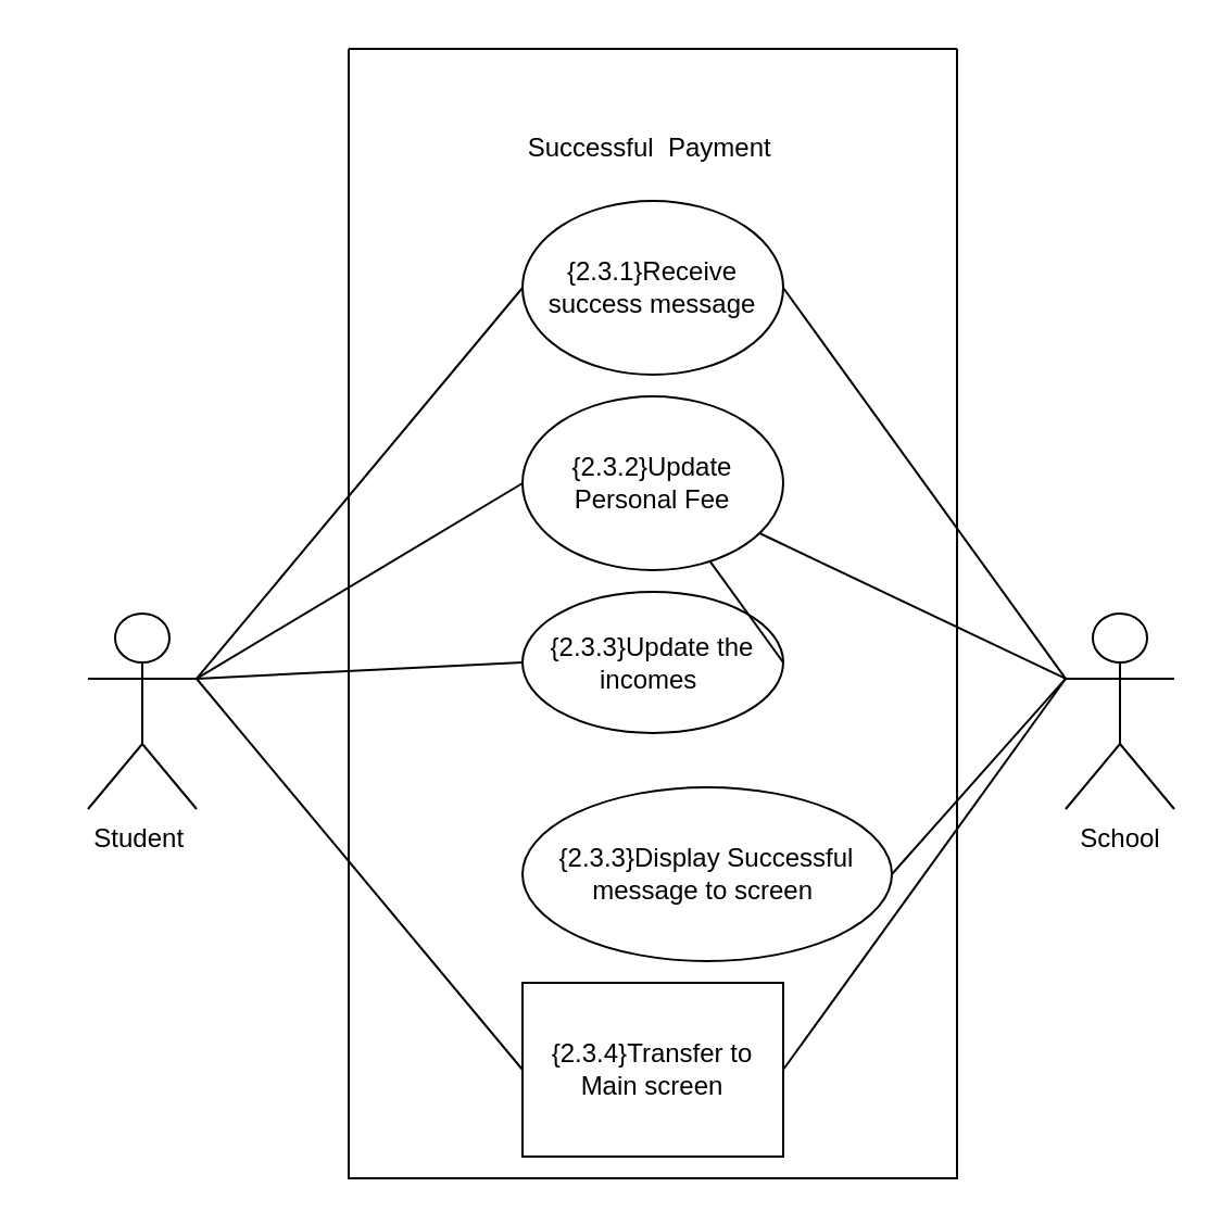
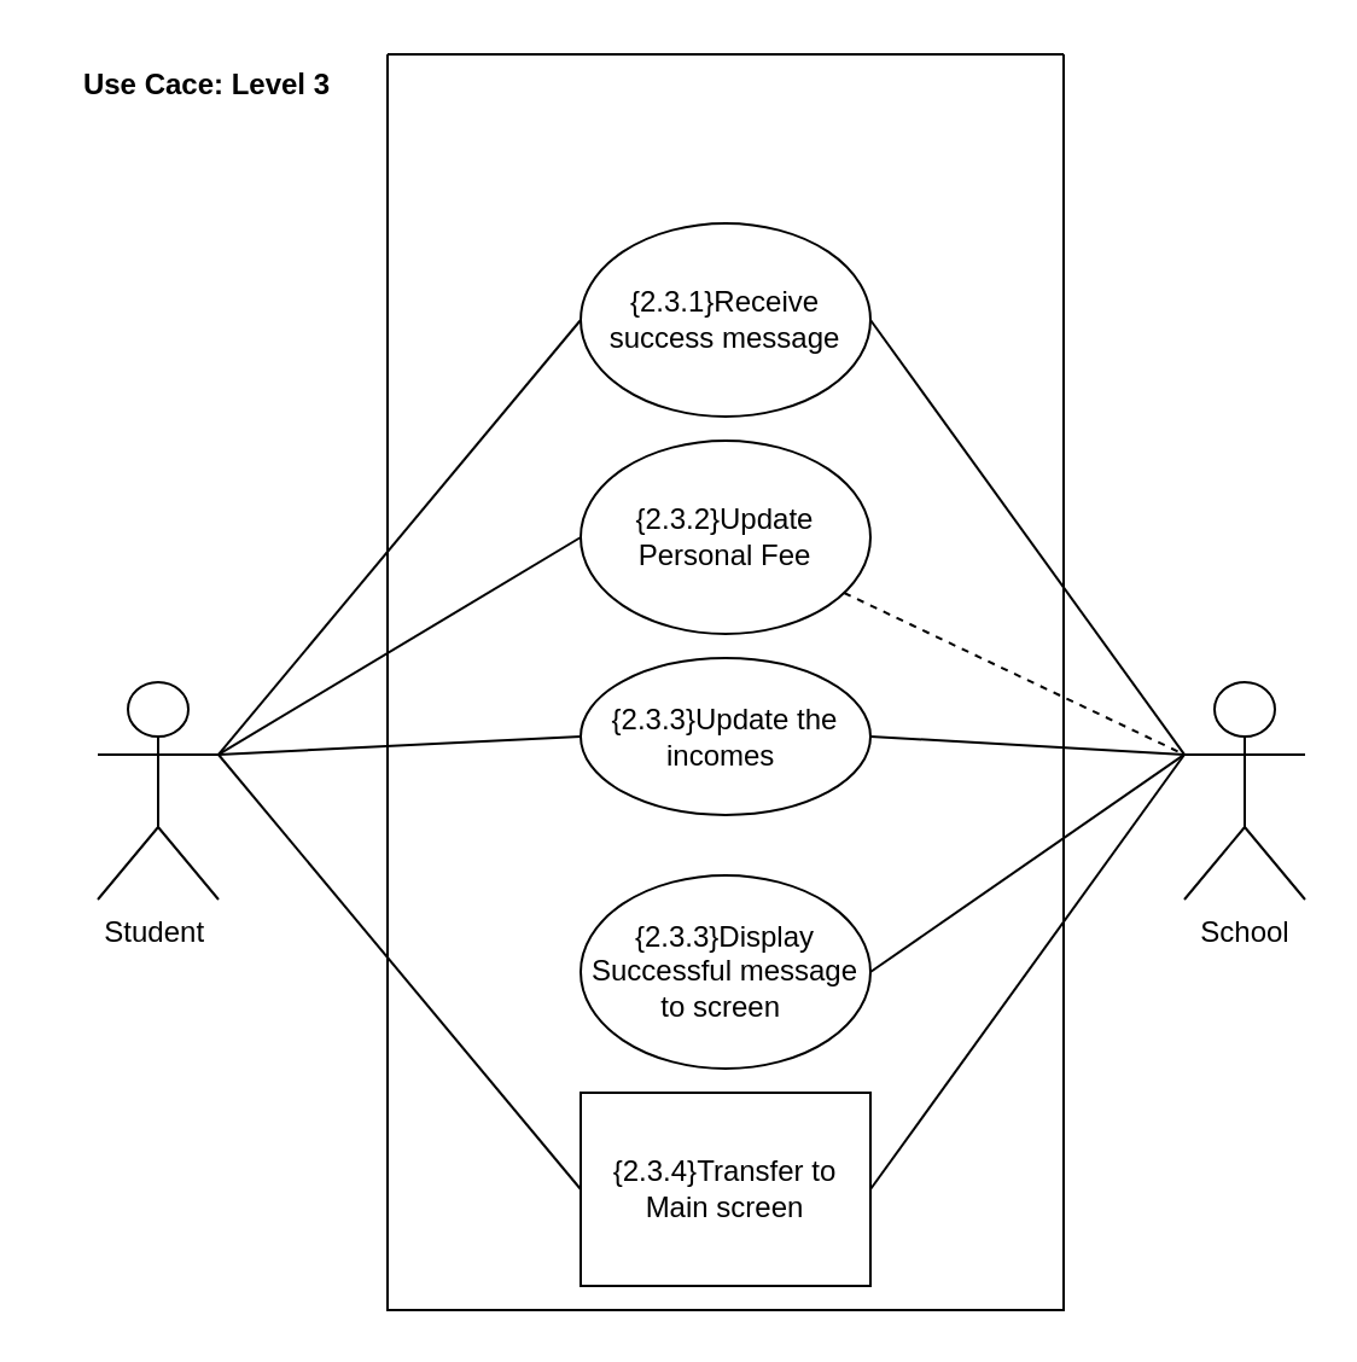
  <mxCell id="0" />
  <mxCell id="1" parent="0" />
  <mxCell id="2" value="" style="swimlane;startSize=0;" vertex="1" parent="1"><mxGeometry x="160" y="22" width="280" height="520" as="geometry" /></mxCell>
  <mxCell id="3" value="&lt;span style=&quot;border-color: var(--border-color);&quot;&gt;{2.3.1}Receive success message&lt;/span&gt;" style="ellipse;whiteSpace=wrap;html=1;" vertex="1" parent="2"><mxGeometry x="80" y="70" width="120" height="80" as="geometry" /></mxCell>
  <mxCell id="4" value="{2.3.2}Update Personal Fee" style="ellipse;whiteSpace=wrap;html=1;" vertex="1" parent="2"><mxGeometry x="80" y="160" width="120" height="80" as="geometry" /></mxCell>
  <mxCell id="5" value="{2.3.3}Update the incomes&amp;nbsp;" style="ellipse;whiteSpace=wrap;html=1;" vertex="1" parent="2"><mxGeometry x="80" y="250" width="120" height="65" as="geometry" /></mxCell>
- <mxCell id="6" value="{2.3.3}Display Successful message to screen&amp;nbsp;" style="ellipse;whiteSpace=wrap;html=1;" vertex="1" parent="2"><mxGeometry x="80" y="340" width="170" height="80" as="geometry" /></mxCell>
- <mxCell id="7" value="Successful&amp;nbsp; Payment&amp;nbsp;" style="text;html=1;align=center;verticalAlign=middle;resizable=0;points=[];autosize=1;strokeColor=none;fillColor=none;" vertex="1" parent="2"><mxGeometry x="70" y="31" width="140" height="30" as="geometry" /></mxCell>
+ <mxCell id="6" value="{2.3.3}Display Successful message to screen&amp;nbsp;" style="ellipse;whiteSpace=wrap;html=1;" vertex="1" parent="2"><mxGeometry x="80" y="340" width="120" height="80" as="geometry" /></mxCell>
  <mxCell id="8" value="{2.3.4}Transfer to Main screen" style="whiteSpace=wrap;html=1;rounded=0;" vertex="1" parent="2"><mxGeometry x="80" y="430" width="120" height="80" as="geometry" /></mxCell>
  <mxCell id="9" value="Student&amp;nbsp;" style="shape=umlActor;verticalLabelPosition=bottom;verticalAlign=top;html=1;outlineConnect=0;" vertex="1" parent="1"><mxGeometry x="40" y="282" width="50" height="90" as="geometry" /></mxCell>
  <mxCell id="10" value="School" style="shape=umlActor;verticalLabelPosition=bottom;verticalAlign=top;html=1;outlineConnect=0;" vertex="1" parent="1"><mxGeometry x="490" y="282" width="50" height="90" as="geometry" /></mxCell>
  <mxCell id="11" value="" style="endArrow=none;html=1;rounded=0;entryX=0;entryY=0.5;entryDx=0;entryDy=0;exitX=1;exitY=0.333;exitDx=0;exitDy=0;exitPerimeter=0;" edge="1" parent="1" source="9" target="3"><mxGeometry width="50" height="50" relative="1" as="geometry"><mxPoint x="90" y="212" as="sourcePoint" /><mxPoint x="140" y="162" as="targetPoint" /></mxGeometry></mxCell>
  <mxCell id="12" value="" style="endArrow=none;html=1;rounded=0;exitX=1;exitY=0.333;exitDx=0;exitDy=0;exitPerimeter=0;entryX=0;entryY=0.5;entryDx=0;entryDy=0;" edge="1" parent="1" source="9" target="5"><mxGeometry width="50" height="50" relative="1" as="geometry"><mxPoint x="310" y="382" as="sourcePoint" /><mxPoint x="360" y="332" as="targetPoint" /></mxGeometry></mxCell>
  <mxCell id="13" value="" style="endArrow=none;html=1;rounded=0;exitX=1;exitY=0.333;exitDx=0;exitDy=0;exitPerimeter=0;entryX=0;entryY=0.5;entryDx=0;entryDy=0;" edge="1" parent="1" source="9" target="4"><mxGeometry width="50" height="50" relative="1" as="geometry"><mxPoint x="310" y="382" as="sourcePoint" /><mxPoint x="360" y="332" as="targetPoint" /></mxGeometry></mxCell>
- <mxCell id="14" value="" style="endArrow=none;html=1;rounded=0;entryX=0;entryY=0.333;entryDx=0;entryDy=0;entryPerimeter=0;" edge="1" parent="1" source="4" target="10"><mxGeometry width="50" height="50" relative="1" as="geometry"><mxPoint x="310" y="382" as="sourcePoint" /><mxPoint x="360" y="332" as="targetPoint" /></mxGeometry></mxCell>
- <mxCell id="15" value="" style="endArrow=none;html=1;rounded=0;exitX=1;exitY=0.5;exitDx=0;exitDy=0;" edge="1" parent="1" source="5" target="4"><mxGeometry width="50" height="50" relative="1" as="geometry"><mxPoint x="310" y="382" as="sourcePoint" /><mxPoint x="360" y="332" as="targetPoint" /></mxGeometry></mxCell>
+ <mxCell id="14" value="" style="endArrow=none;html=1;rounded=0;entryX=0;entryY=0.333;entryDx=0;entryDy=0;entryPerimeter=0;dashed=1;" edge="1" parent="1" source="4" target="10"><mxGeometry width="50" height="50" relative="1" as="geometry"><mxPoint x="310" y="382" as="sourcePoint" /><mxPoint x="360" y="332" as="targetPoint" /></mxGeometry></mxCell>
+ <mxCell id="15" value="" style="endArrow=none;html=1;rounded=0;entryX=0;entryY=0.333;entryDx=0;entryDy=0;entryPerimeter=0;exitX=1;exitY=0.5;exitDx=0;exitDy=0;" edge="1" parent="1" source="5" target="10"><mxGeometry width="50" height="50" relative="1" as="geometry"><mxPoint x="310" y="382" as="sourcePoint" /><mxPoint x="360" y="332" as="targetPoint" /></mxGeometry></mxCell>
  <mxCell id="16" value="" style="endArrow=none;html=1;rounded=0;exitX=1;exitY=0.5;exitDx=0;exitDy=0;entryX=0;entryY=0.333;entryDx=0;entryDy=0;entryPerimeter=0;" edge="1" parent="1" source="6" target="10"><mxGeometry width="50" height="50" relative="1" as="geometry"><mxPoint x="310" y="382" as="sourcePoint" /><mxPoint x="480" y="222" as="targetPoint" /></mxGeometry></mxCell>
+ <mxCell id="17" value="&lt;b&gt;Use Cace: Level 3&lt;/b&gt;" style="text;html=1;align=center;verticalAlign=middle;resizable=0;points=[];autosize=1;strokeColor=none;fillColor=none;" vertex="1" parent="1"><mxGeometry x="20" y="20" width="130" height="30" as="geometry" /></mxCell>
  <mxCell id="18" value="" style="endArrow=none;html=1;rounded=0;entryX=0;entryY=0.333;entryDx=0;entryDy=0;entryPerimeter=0;exitX=1;exitY=0.5;exitDx=0;exitDy=0;" edge="1" parent="1" source="3" target="10"><mxGeometry width="50" height="50" relative="1" as="geometry"><mxPoint x="380" y="195" as="sourcePoint" /><mxPoint x="521" y="262" as="targetPoint" /></mxGeometry></mxCell>
  <mxCell id="19" value="" style="endArrow=none;html=1;rounded=0;exitX=1;exitY=0.5;exitDx=0;exitDy=0;" edge="1" parent="1" source="8"><mxGeometry width="50" height="50" relative="1" as="geometry"><mxPoint x="369" y="265" as="sourcePoint" /><mxPoint x="490" y="312" as="targetPoint" /></mxGeometry></mxCell>
  <mxCell id="20" value="" style="endArrow=none;html=1;rounded=0;entryX=0;entryY=0.5;entryDx=0;entryDy=0;" edge="1" parent="1" target="8"><mxGeometry width="50" height="50" relative="1" as="geometry"><mxPoint x="90" y="312" as="sourcePoint" /><mxPoint x="520" y="342" as="targetPoint" /></mxGeometry></mxCell>
